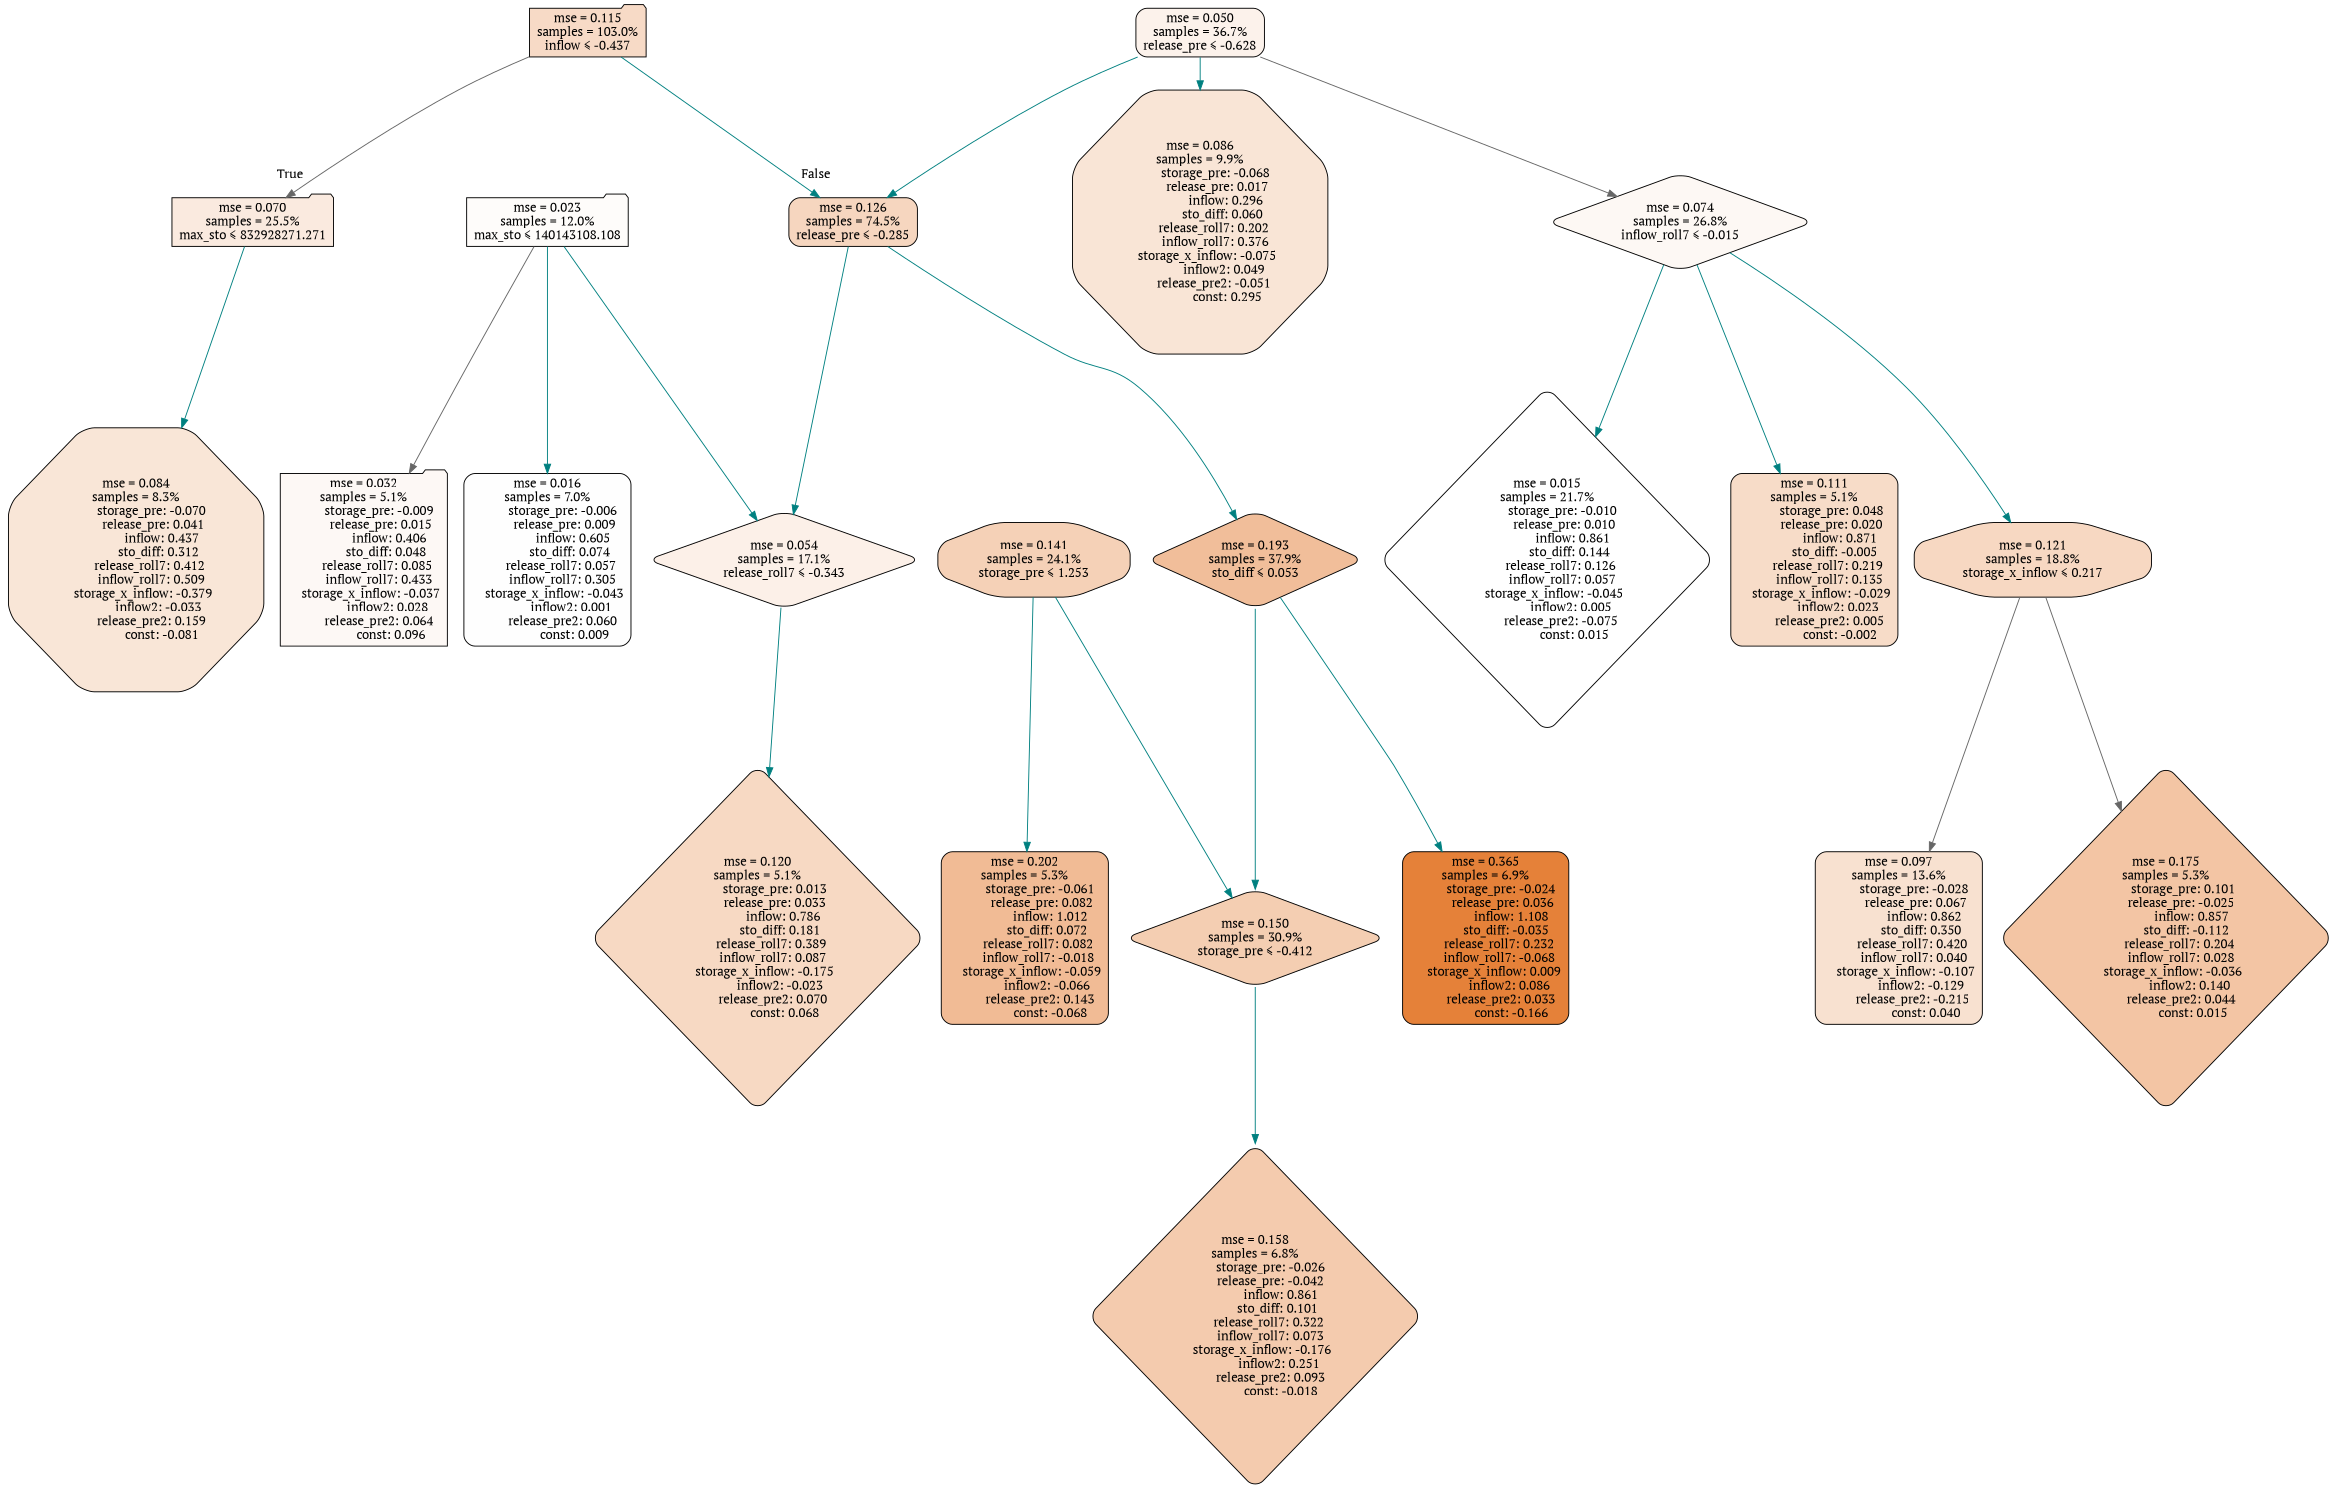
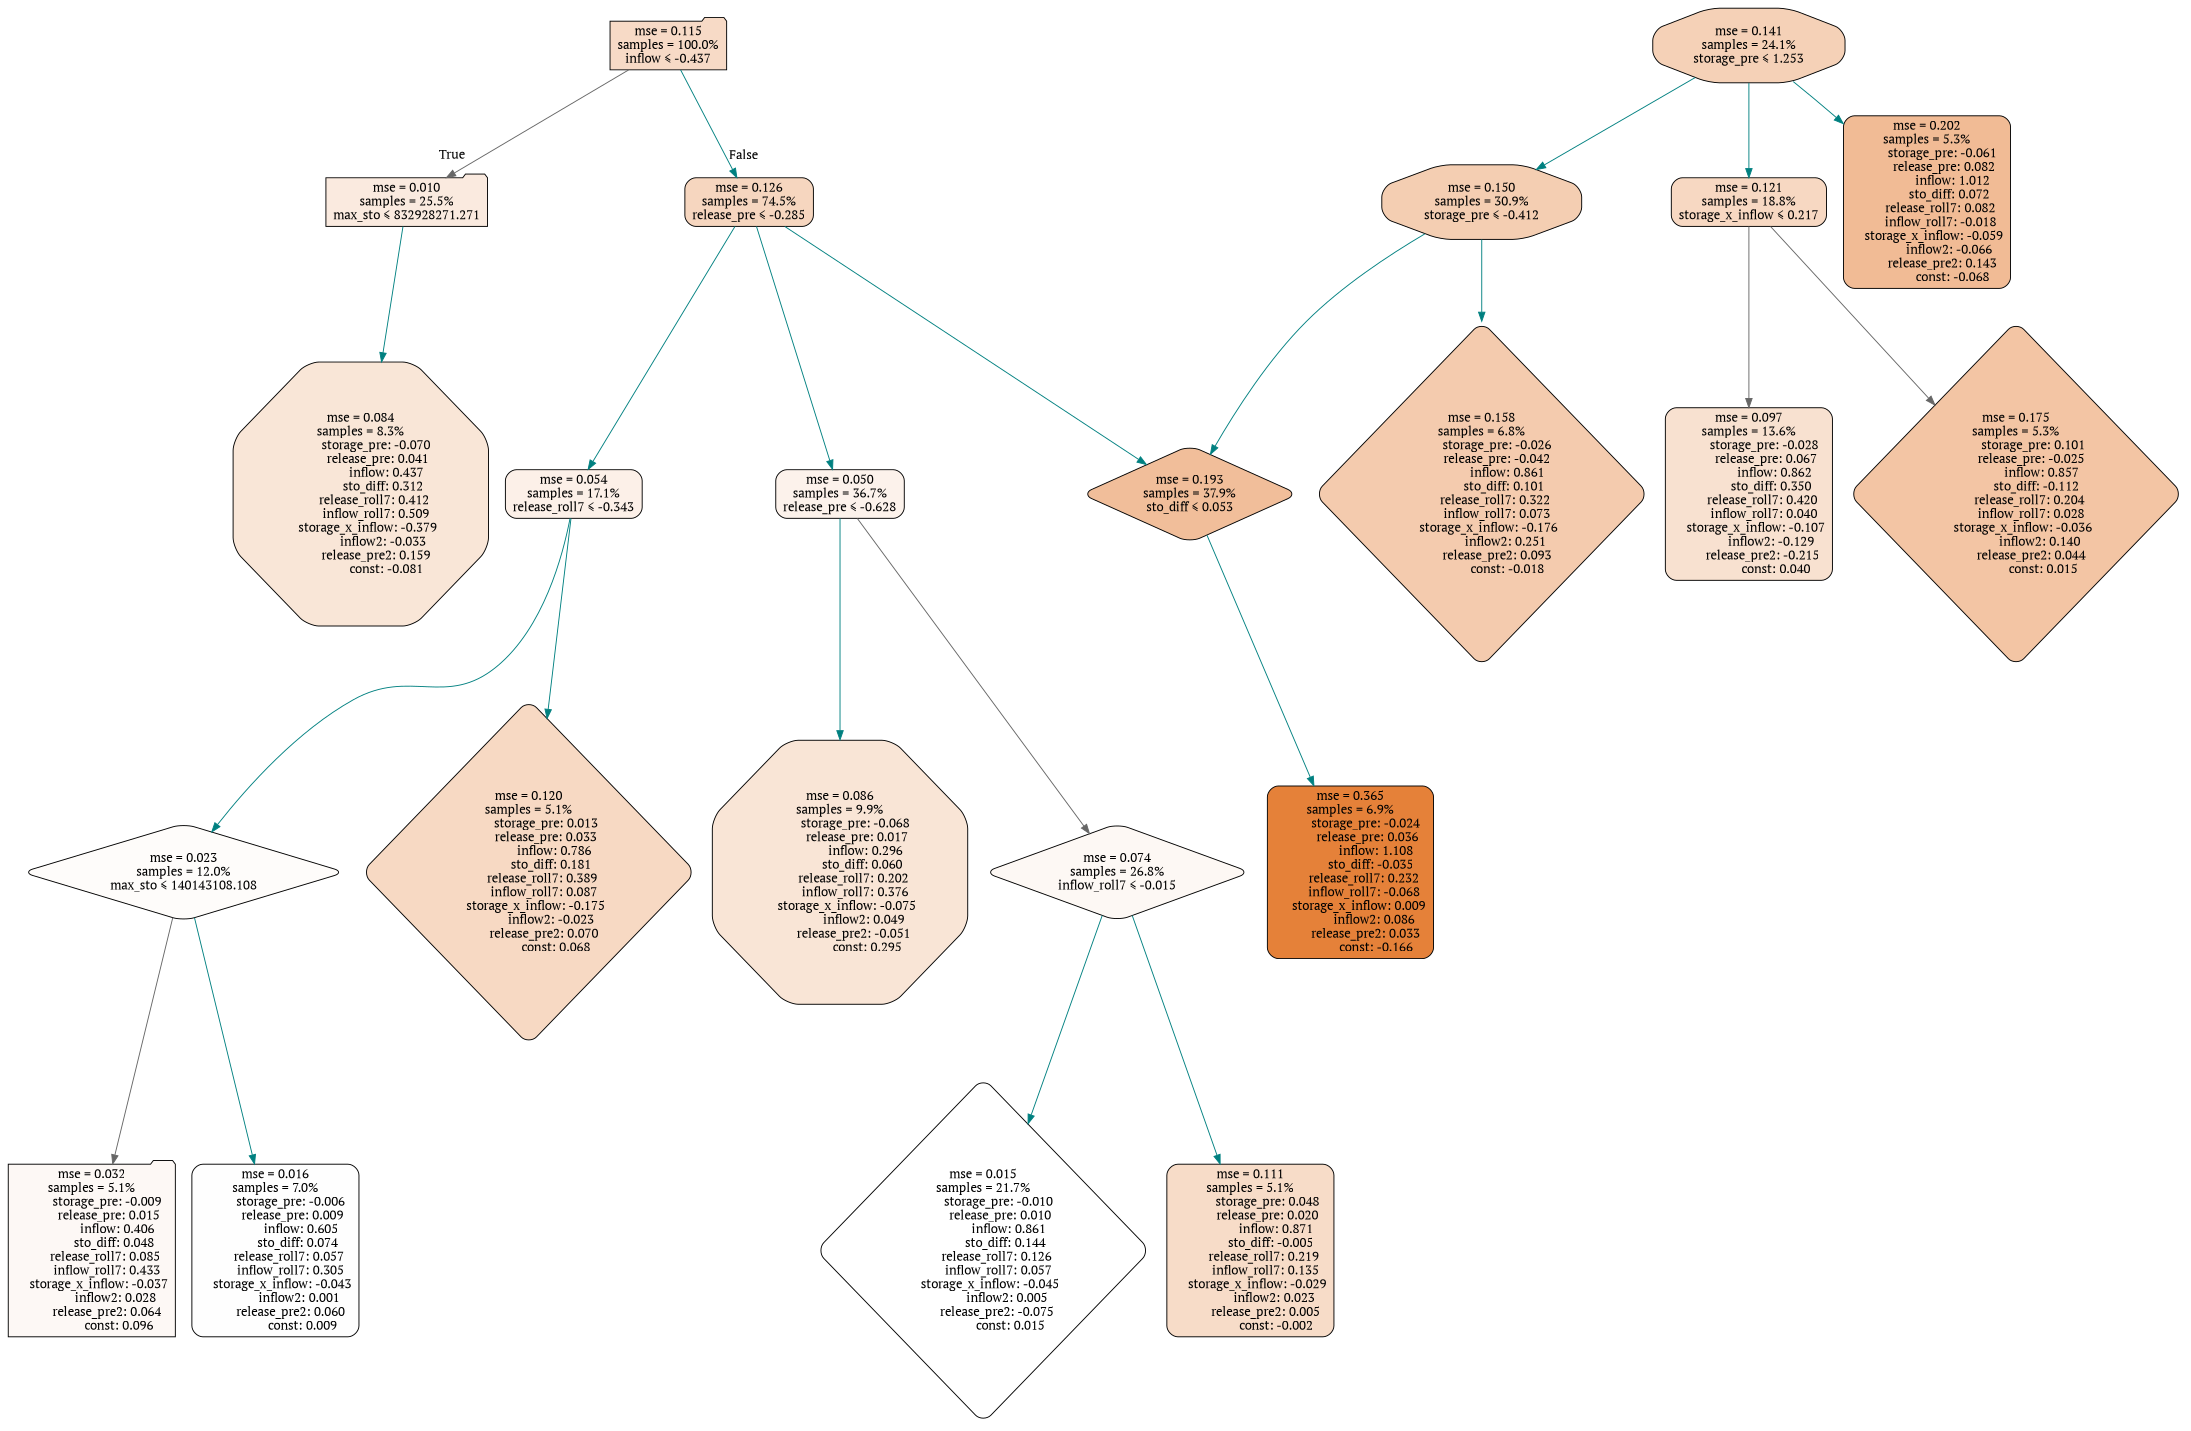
  digraph {
    fontname="PT Serif"
    node [color=black fontname="PT Serif" shape=box style="filled, rounded"]
    edge [color=teal fontname="PT Serif"]
-   n1 [fillcolor="#f7dac6" label="mse = 0.115\nsamples = 103.0%\ninflow &le; -0.437" shape=folder]
-   n2 [fillcolor="#faeadf" label="mse = 0.070\nsamples = 25.5%\nmax_sto &le; 832928271.271" shape=folder]
+   n1 [fillcolor="#f7dac6" label="mse = 0.115\nsamples = 100.0%\ninflow &le; -0.437" shape=folder]
+   n2 [fillcolor="#faeadf" label="mse = 0.010\nsamples = 25.5%\nmax_sto &le; 832928271.271" shape=folder]
    n3 [fillcolor="#f6d6bf" label="mse = 0.126\nsamples = 74.5%\nrelease_pre &le; -0.285"]
    n4 [fillcolor="#f9e6d7" label="mse = 0.084\nsamples = 8.3%\n         storage_pre: -0.070\n          release_pre: 0.041\n               inflow: 0.437\n             sto_diff: 0.312\n        release_roll7: 0.412\n         inflow_roll7: 0.509\n    storage_x_inflow: -0.379\n             inflow2: -0.033\n         release_pre2: 0.159\n               const: -0.081" shape=octagon]
-   n5 [fillcolor="#fcf0e8" label="mse = 0.054\nsamples = 17.1%\nrelease_roll7 &le; -0.343" shape=diamond]
+   n5 [fillcolor="#fcf0e8" label="mse = 0.054\nsamples = 17.1%\nrelease_roll7 &le; -0.343"]
    n6 [fillcolor="#fcf2eb" label="mse = 0.050\nsamples = 36.7%\nrelease_pre &le; -0.628"]
    n7 [fillcolor="#f1be9a" label="mse = 0.193\nsamples = 37.9%\nsto_diff &le; 0.053" shape=diamond]
-   n8 [fillcolor="#fefcfa" label="mse = 0.023\nsamples = 12.0%\nmax_sto &le; 140143108.108" shape=folder]
+   n8 [fillcolor="#fefcfa" label="mse = 0.023\nsamples = 12.0%\nmax_sto &le; 140143108.108" shape=diamond]
    n9 [fillcolor="#f7d9c3" label="mse = 0.120\nsamples = 5.1%\n          storage_pre: 0.013\n          release_pre: 0.033\n               inflow: 0.786\n             sto_diff: 0.181\n        release_roll7: 0.389\n         inflow_roll7: 0.087\n    storage_x_inflow: -0.175\n             inflow2: -0.023\n         release_pre2: 0.070\n                const: 0.068" shape=diamond]
    n10 [fillcolor="#fdf8f5" label="mse = 0.032\nsamples = 5.1%\n         storage_pre: -0.009\n          release_pre: 0.015\n               inflow: 0.406\n             sto_diff: 0.048\n        release_roll7: 0.085\n         inflow_roll7: 0.433\n    storage_x_inflow: -0.037\n              inflow2: 0.028\n         release_pre2: 0.064\n                const: 0.096" shape=folder]
    n11 [fillcolor="#fefefe" label="mse = 0.016\nsamples = 7.0%\n         storage_pre: -0.006\n          release_pre: 0.009\n               inflow: 0.605\n             sto_diff: 0.074\n        release_roll7: 0.057\n         inflow_roll7: 0.305\n    storage_x_inflow: -0.043\n              inflow2: 0.001\n         release_pre2: 0.060\n                const: 0.009"]
    n12 [fillcolor="#f9e5d6" label="mse = 0.086\nsamples = 9.9%\n         storage_pre: -0.068\n          release_pre: 0.017\n               inflow: 0.296\n             sto_diff: 0.060\n        release_roll7: 0.202\n         inflow_roll7: 0.376\n    storage_x_inflow: -0.075\n              inflow2: 0.049\n        release_pre2: -0.051\n                const: 0.295" shape=octagon]
    n13 [fillcolor="#fdf8f4" label="mse = 0.074\nsamples = 26.8%\ninflow_roll7 &le; -0.015" shape=diamond]
-   n14 [fillcolor="#f4ceb2" label="mse = 0.150\nsamples = 30.9%\nstorage_pre &le; -0.412" shape=diamond]
+   n14 [fillcolor="#f4ceb2" label="mse = 0.150\nsamples = 30.9%\nstorage_pre &le; -0.412" shape=octagon]
    n15 [fillcolor="#e58139" label="mse = 0.365\nsamples = 6.9%\n         storage_pre: -0.024\n          release_pre: 0.036\n               inflow: 1.108\n            sto_diff: -0.035\n        release_roll7: 0.232\n        inflow_roll7: -0.068\n     storage_x_inflow: 0.009\n              inflow2: 0.086\n         release_pre2: 0.033\n               const: -0.166"]
    n16 [fillcolor="#ffffff" label="mse = 0.015\nsamples = 21.7%\n         storage_pre: -0.010\n          release_pre: 0.010\n               inflow: 0.861\n             sto_diff: 0.144\n        release_roll7: 0.126\n         inflow_roll7: 0.057\n    storage_x_inflow: -0.045\n              inflow2: 0.005\n        release_pre2: -0.075\n                const: 0.015" shape=diamond]
    n17 [fillcolor="#f7dcc8" label="mse = 0.111\nsamples = 5.1%\n          storage_pre: 0.048\n          release_pre: 0.020\n               inflow: 0.871\n            sto_diff: -0.005\n        release_roll7: 0.219\n         inflow_roll7: 0.135\n    storage_x_inflow: -0.029\n              inflow2: 0.023\n         release_pre2: 0.005\n               const: -0.002"]
    n18 [fillcolor="#f4cbae" label="mse = 0.158\nsamples = 6.8%\n         storage_pre: -0.026\n         release_pre: -0.042\n               inflow: 0.861\n             sto_diff: 0.101\n        release_roll7: 0.322\n         inflow_roll7: 0.073\n    storage_x_inflow: -0.176\n              inflow2: 0.251\n         release_pre2: 0.093\n               const: -0.018" shape=diamond]
    n19 [fillcolor="#f5d1b7" label="mse = 0.141\nsamples = 24.1%\nstorage_pre &le; 1.253" shape=octagon]
-   n20 [fillcolor="#f7d8c2" label="mse = 0.121\nsamples = 18.8%\nstorage_x_inflow &le; 0.217" shape=octagon]
+   n20 [fillcolor="#f7d8c2" label="mse = 0.121\nsamples = 18.8%\nstorage_x_inflow &le; 0.217"]
    n21 [fillcolor="#f1bb95" label="mse = 0.202\nsamples = 5.3%\n         storage_pre: -0.061\n          release_pre: 0.082\n               inflow: 1.012\n             sto_diff: 0.072\n        release_roll7: 0.082\n        inflow_roll7: -0.018\n    storage_x_inflow: -0.059\n             inflow2: -0.066\n         release_pre2: 0.143\n               const: -0.068"]
    n22 [fillcolor="#f8e1d0" label="mse = 0.097\nsamples = 13.6%\n         storage_pre: -0.028\n          release_pre: 0.067\n               inflow: 0.862\n             sto_diff: 0.350\n        release_roll7: 0.420\n         inflow_roll7: 0.040\n    storage_x_inflow: -0.107\n             inflow2: -0.129\n        release_pre2: -0.215\n                const: 0.040"]
    n23 [fillcolor="#f3c5a4" label="mse = 0.175\nsamples = 5.3%\n          storage_pre: 0.101\n         release_pre: -0.025\n               inflow: 0.857\n            sto_diff: -0.112\n        release_roll7: 0.204\n         inflow_roll7: 0.028\n    storage_x_inflow: -0.036\n              inflow2: 0.140\n         release_pre2: 0.044\n                const: 0.015" shape=diamond]
    n1 -> n2 [color=gray40 headlabel=True labelangle=45 labeldistance=2.5]
    n1 -> n3 [headlabel=False labelangle=-45 labeldistance=2.5]
    n2 -> n4
    n3 -> n5
-   n6 -> n3
+   n3 -> n6
    n3 -> n7
-   n8 -> n5
+   n5 -> n8
    n5 -> n9
    n6 -> n12
    n6 -> n13 [color=gray40]
-   n7 -> n14
+   n14 -> n7
    n7 -> n15
    n8 -> n10 [color=gray40]
    n8 -> n11
    n13 -> n16
    n13 -> n17
    n14 -> n18
    n19 -> n14
-   n13 -> n20
+   n19 -> n20
    n19 -> n21
    n20 -> n22 [color=gray40]
    n20 -> n23 [color=gray40]
  }
